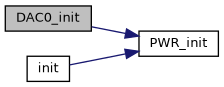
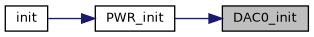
  digraph {
    rankdir=RL
    node [color=black fillcolor=white fontname=Helvetica fontsize=10 shape=record style=filled]
    edge [color=midnightblue dir=back fontname=Helvetica fontsize=10 labelfontname=Helvetica labelfontsize=10 style=solid]
    n1 [fillcolor=grey75 fontcolor=black height=0.2 label=DAC0_init width=0.4]
    n2 [height=0.2 label=PWR_init width=0.4]
    n3 [height=0.2 label=init width=0.4]
-   n2 -> n1
+   n1 -> n2
    n2 -> n3
  }
